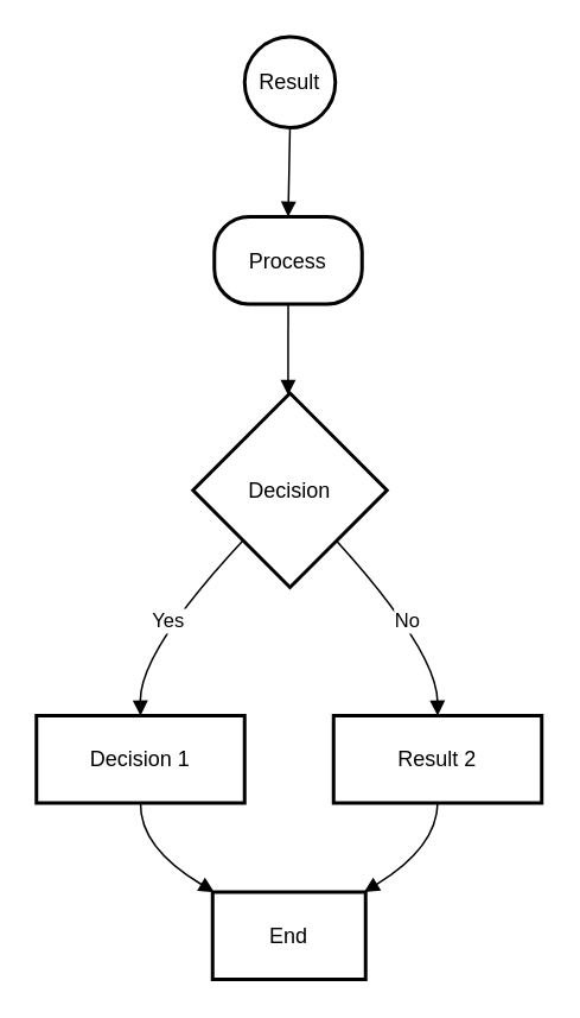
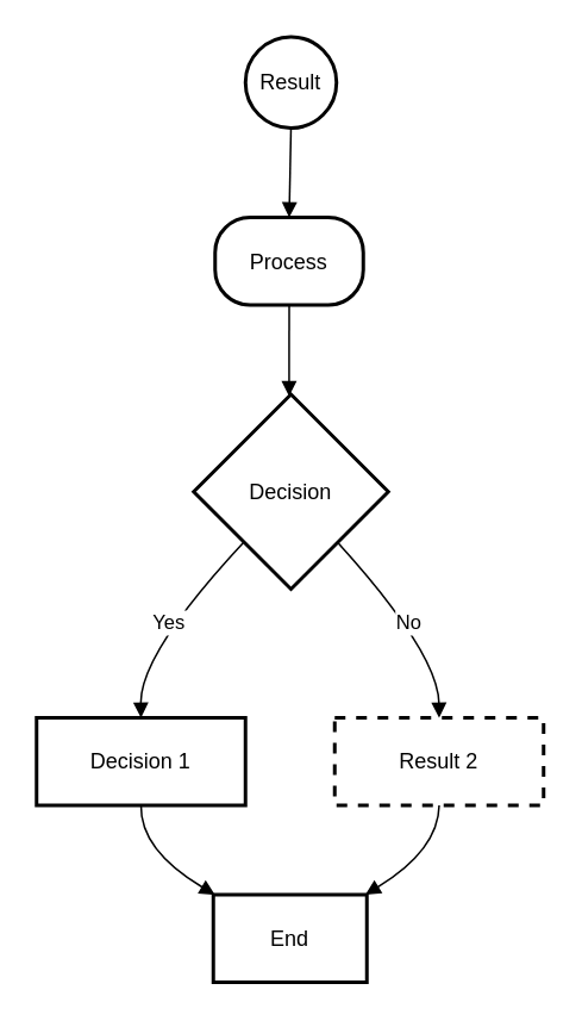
  <mxCell id="0" />
  <mxCell id="1" parent="0" />
  <mxCell id="2" value="Result" style="ellipse;aspect=fixed;strokeWidth=2;whiteSpace=wrap;" vertex="1" parent="1"><mxGeometry x="137" y="20" width="51" height="51" as="geometry" /></mxCell>
  <mxCell id="3" value="Process" style="rounded=1;arcSize=40;strokeWidth=2" vertex="1" parent="1"><mxGeometry x="120" y="121" width="83" height="49" as="geometry" /></mxCell>
  <mxCell id="4" value="Decision" style="rhombus;strokeWidth=2;whiteSpace=wrap;" vertex="1" parent="1"><mxGeometry x="108" y="220" width="109" height="109" as="geometry" /></mxCell>
  <mxCell id="5" value="Decision 1" style="whiteSpace=wrap;strokeWidth=2;" vertex="1" parent="1"><mxGeometry x="20" y="401" width="117" height="49" as="geometry" /></mxCell>
- <mxCell id="6" value="Result 2" style="whiteSpace=wrap;strokeWidth=2;" vertex="1" parent="1"><mxGeometry x="187" y="401" width="117" height="49" as="geometry" /></mxCell>
+ <mxCell id="6" value="Result 2" style="whiteSpace=wrap;strokeWidth=2;dashed=1;" vertex="1" parent="1"><mxGeometry x="187" y="401" width="117" height="49" as="geometry" /></mxCell>
  <mxCell id="7" value="End" style="whiteSpace=wrap;strokeWidth=2;" vertex="1" parent="1"><mxGeometry x="119" y="500" width="86" height="49" as="geometry" /></mxCell>
  <mxCell id="8" value="" style="curved=1;startArrow=none;endArrow=block;exitX=0.49;exitY=0.99;entryX=0.5;entryY=-0.01;" edge="1" parent="1" source="2" target="3"><mxGeometry relative="1" as="geometry"><Array as="points" /></mxGeometry></mxCell>
  <mxCell id="9" value="" style="curved=1;startArrow=none;endArrow=block;exitX=0.5;exitY=0.99;entryX=0.49;entryY=0;" edge="1" parent="1" source="3" target="4"><mxGeometry relative="1" as="geometry"><Array as="points" /></mxGeometry></mxCell>
  <mxCell id="10" value="Yes" style="curved=1;startArrow=none;endArrow=block;exitX=0.04;exitY=0.99;entryX=0.5;entryY=0.01;" edge="1" parent="1" source="4" target="5"><mxGeometry relative="1" as="geometry"><Array as="points"><mxPoint x="78" y="365" /></Array></mxGeometry></mxCell>
  <mxCell id="11" value="No" style="curved=1;startArrow=none;endArrow=block;exitX=0.95;exitY=0.99;entryX=0.5;entryY=0.01;" edge="1" parent="1" source="4" target="6"><mxGeometry relative="1" as="geometry"><Array as="points"><mxPoint x="245" y="365" /></Array></mxGeometry></mxCell>
  <mxCell id="12" value="" style="curved=1;startArrow=none;endArrow=block;exitX=0.5;exitY=1.01;entryX=0.02;entryY=0.01;" edge="1" parent="1" source="5" target="7"><mxGeometry relative="1" as="geometry"><Array as="points"><mxPoint x="78" y="475" /></Array></mxGeometry></mxCell>
  <mxCell id="13" value="" style="curved=1;startArrow=none;endArrow=block;exitX=0.5;exitY=1.01;entryX=0.98;entryY=0.01;" edge="1" parent="1" source="6" target="7"><mxGeometry relative="1" as="geometry"><Array as="points"><mxPoint x="245" y="475" /></Array></mxGeometry></mxCell>
